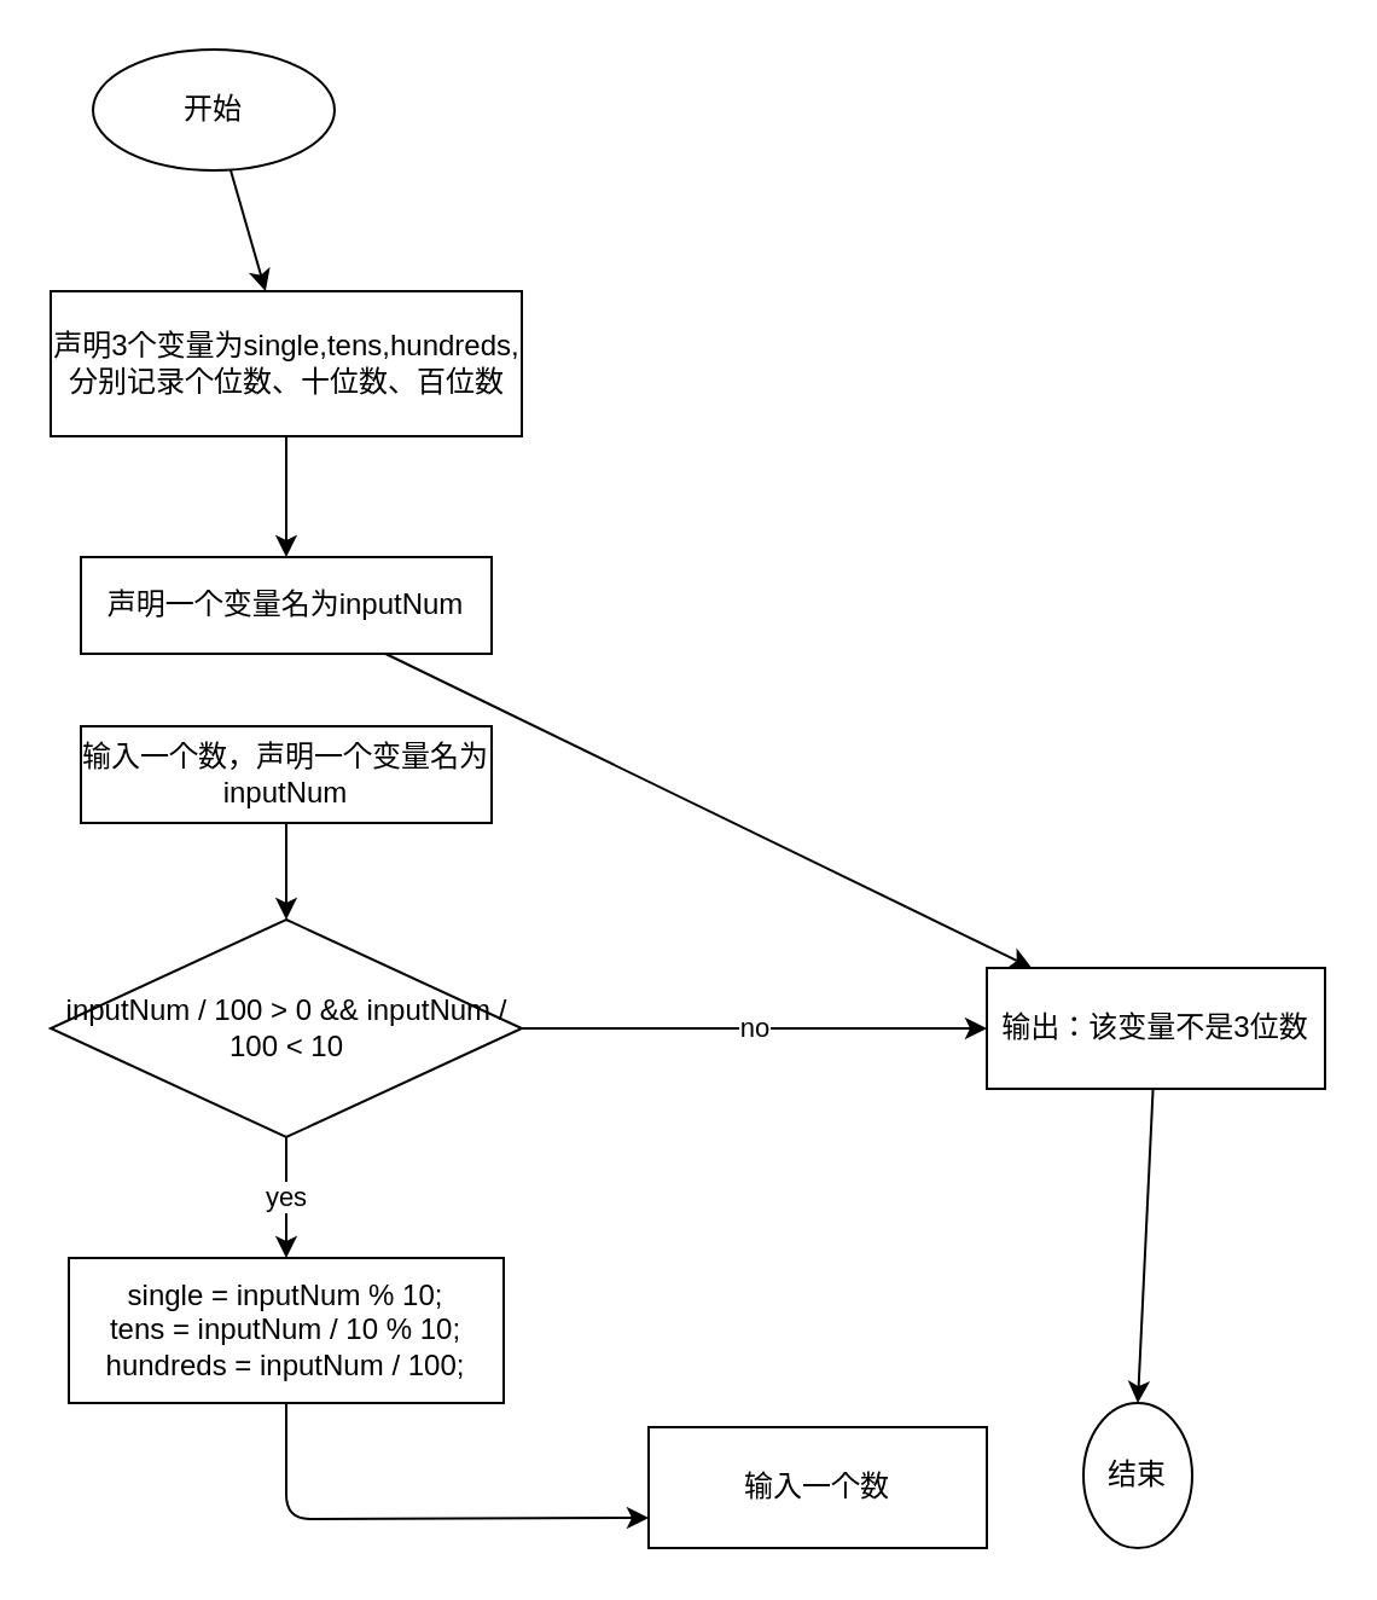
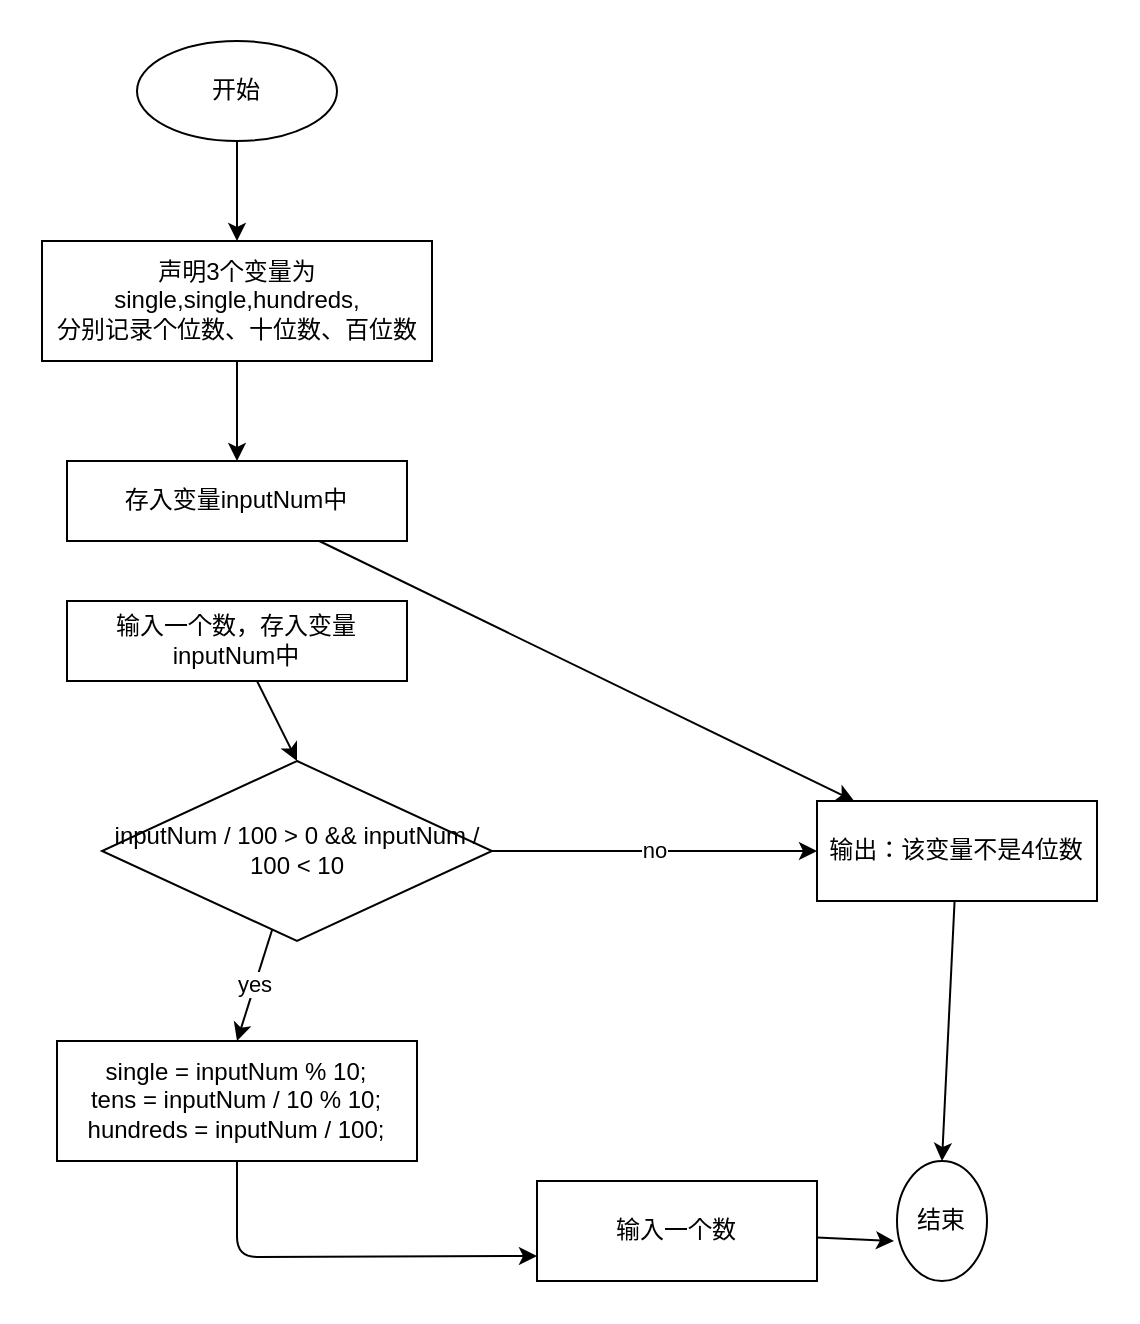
  <mxCell id="0" />
  <mxCell id="1" parent="0" />
  <mxCell id="2" value="" style="edgeStyle=none;html=1;" edge="1" parent="1" source="3" target="14"><mxGeometry relative="1" as="geometry" /></mxCell>
- <mxCell id="3" value="开始" style="ellipse;whiteSpace=wrap;html=1;" parent="1" vertex="1"><mxGeometry x="38" y="20" width="100" height="50" as="geometry" /></mxCell>
+ <mxCell id="3" value="开始" style="ellipse;whiteSpace=wrap;html=1;" parent="1" vertex="1"><mxGeometry x="68" y="20" width="100" height="50" as="geometry" /></mxCell>
  <mxCell id="4" value="" style="edgeStyle=none;html=1;" parent="1" source="5" target="12" edge="1"><mxGeometry relative="1" as="geometry" /></mxCell>
- <mxCell id="5" value="声明一个变量名为inputNum" style="rounded=0;whiteSpace=wrap;html=1;" parent="1" vertex="1"><mxGeometry x="33" y="230" width="170" height="40" as="geometry" /></mxCell>
+ <mxCell id="5" value="存入变量inputNum中" style="rounded=0;whiteSpace=wrap;html=1;" parent="1" vertex="1"><mxGeometry x="33" y="230" width="170" height="40" as="geometry" /></mxCell>
  <mxCell id="6" value="yes" style="edgeStyle=none;html=1;entryX=0.5;entryY=0;entryDx=0;entryDy=0;" parent="1" source="8" target="10" edge="1"><mxGeometry relative="1" as="geometry" /></mxCell>
  <mxCell id="7" value="no" style="edgeStyle=none;html=1;entryX=0;entryY=0.5;entryDx=0;entryDy=0;" parent="1" source="8" target="12" edge="1"><mxGeometry relative="1" as="geometry" /></mxCell>
- <mxCell id="8" value="&lt;span&gt;inputNum / 100 &amp;gt; 0 &amp;amp;&amp;amp; inputNum / 100 &amp;lt; 10&lt;/span&gt;" style="rhombus;whiteSpace=wrap;html=1;" parent="1" vertex="1"><mxGeometry x="20.5" y="380" width="195" height="90" as="geometry" /></mxCell>
+ <mxCell id="8" value="&lt;span&gt;inputNum / 100 &amp;gt; 0 &amp;amp;&amp;amp; inputNum / 100 &amp;lt; 10&lt;/span&gt;" style="rhombus;whiteSpace=wrap;html=1;" parent="1" vertex="1"><mxGeometry x="50.5" y="380" width="195" height="90" as="geometry" /></mxCell>
  <mxCell id="9" style="edgeStyle=none;html=1;entryX=0;entryY=0.75;entryDx=0;entryDy=0;" parent="1" source="10" target="19" edge="1"><mxGeometry relative="1" as="geometry"><Array as="points"><mxPoint x="118" y="628" /></Array></mxGeometry></mxCell>
  <mxCell id="10" value="single = inputNum % 10;&lt;br&gt;tens = inputNum / 10 % 10;&lt;br&gt;hundreds = inputNum / 100;" style="rounded=0;whiteSpace=wrap;html=1;" parent="1" vertex="1"><mxGeometry x="28" y="520" width="180" height="60" as="geometry" /></mxCell>
  <mxCell id="11" style="edgeStyle=none;html=1;entryX=0.5;entryY=0;entryDx=0;entryDy=0;" parent="1" source="12" target="17" edge="1"><mxGeometry relative="1" as="geometry" /></mxCell>
- <mxCell id="12" value="输出：该变量不是3位数" style="rounded=0;whiteSpace=wrap;html=1;" parent="1" vertex="1"><mxGeometry x="408" y="400" width="140" height="50" as="geometry" /></mxCell>
+ <mxCell id="12" value="输出：该变量不是4位数" style="rounded=0;whiteSpace=wrap;html=1;" parent="1" vertex="1"><mxGeometry x="408" y="400" width="140" height="50" as="geometry" /></mxCell>
  <mxCell id="13" style="edgeStyle=none;html=1;" parent="1" source="14" target="5" edge="1"><mxGeometry relative="1" as="geometry" /></mxCell>
- <mxCell id="14" value="声明3个变量为single,tens,hundreds,&lt;br&gt;分别记录个位数、十位数、百位数" style="rounded=0;whiteSpace=wrap;html=1;" parent="1" vertex="1"><mxGeometry x="20.5" y="120" width="195" height="60" as="geometry" /></mxCell>
+ <mxCell id="14" value="声明3个变量为single,single,hundreds,&lt;br&gt;分别记录个位数、十位数、百位数" style="rounded=0;whiteSpace=wrap;html=1;" parent="1" vertex="1"><mxGeometry x="20.5" y="120" width="195" height="60" as="geometry" /></mxCell>
  <mxCell id="15" value="" style="edgeStyle=none;html=1;entryX=0.5;entryY=0;entryDx=0;entryDy=0;" parent="1" source="16" target="8" edge="1"><mxGeometry relative="1" as="geometry"><mxPoint x="115" y="420" as="targetPoint" /></mxGeometry></mxCell>
- <mxCell id="16" value="输入一个数，声明一个变量名为inputNum" style="rounded=0;whiteSpace=wrap;html=1;" parent="1" vertex="1"><mxGeometry x="33" y="300" width="170" height="40" as="geometry" /></mxCell>
+ <mxCell id="16" value="输入一个数，存入变量inputNum中" style="rounded=0;whiteSpace=wrap;html=1;" parent="1" vertex="1"><mxGeometry x="33" y="300" width="170" height="40" as="geometry" /></mxCell>
  <mxCell id="17" value="结束" style="ellipse;whiteSpace=wrap;html=1;aspect=fixed;" parent="1" vertex="1"><mxGeometry x="448" y="580" width="45" height="60" as="geometry" /></mxCell>
+ <mxCell id="18" style="edgeStyle=none;html=1;entryX=-0.033;entryY=0.667;entryDx=0;entryDy=0;entryPerimeter=0;" parent="1" source="19" target="17" edge="1"><mxGeometry relative="1" as="geometry" /></mxCell>
  <mxCell id="19" value="输入一个数" style="rounded=0;whiteSpace=wrap;html=1;" parent="1" vertex="1"><mxGeometry x="268" y="590" width="140" height="50" as="geometry" /></mxCell>
